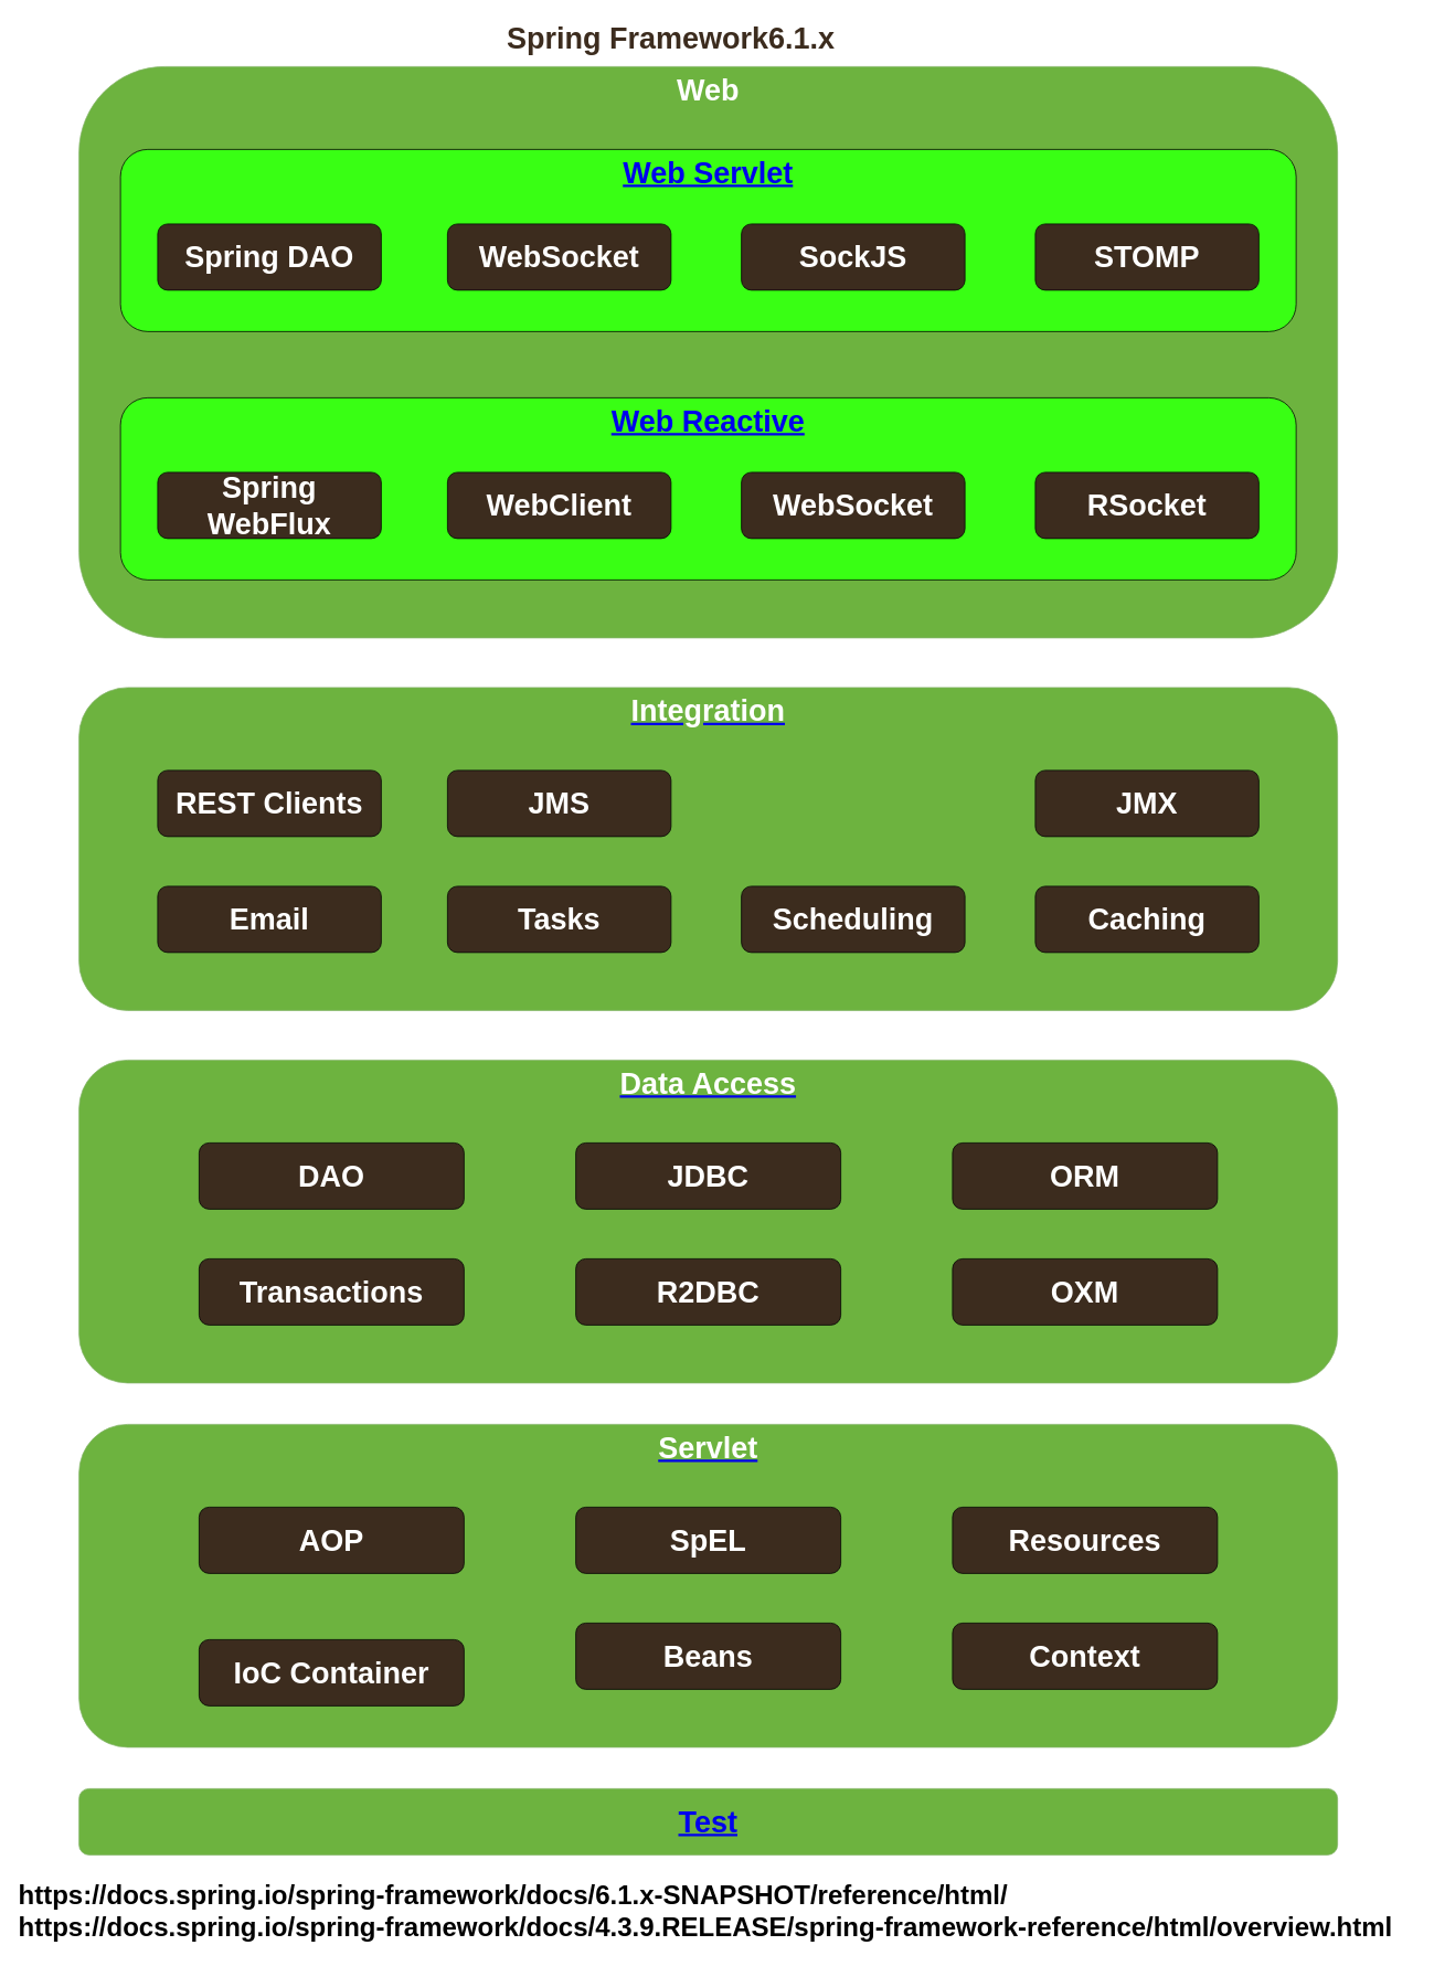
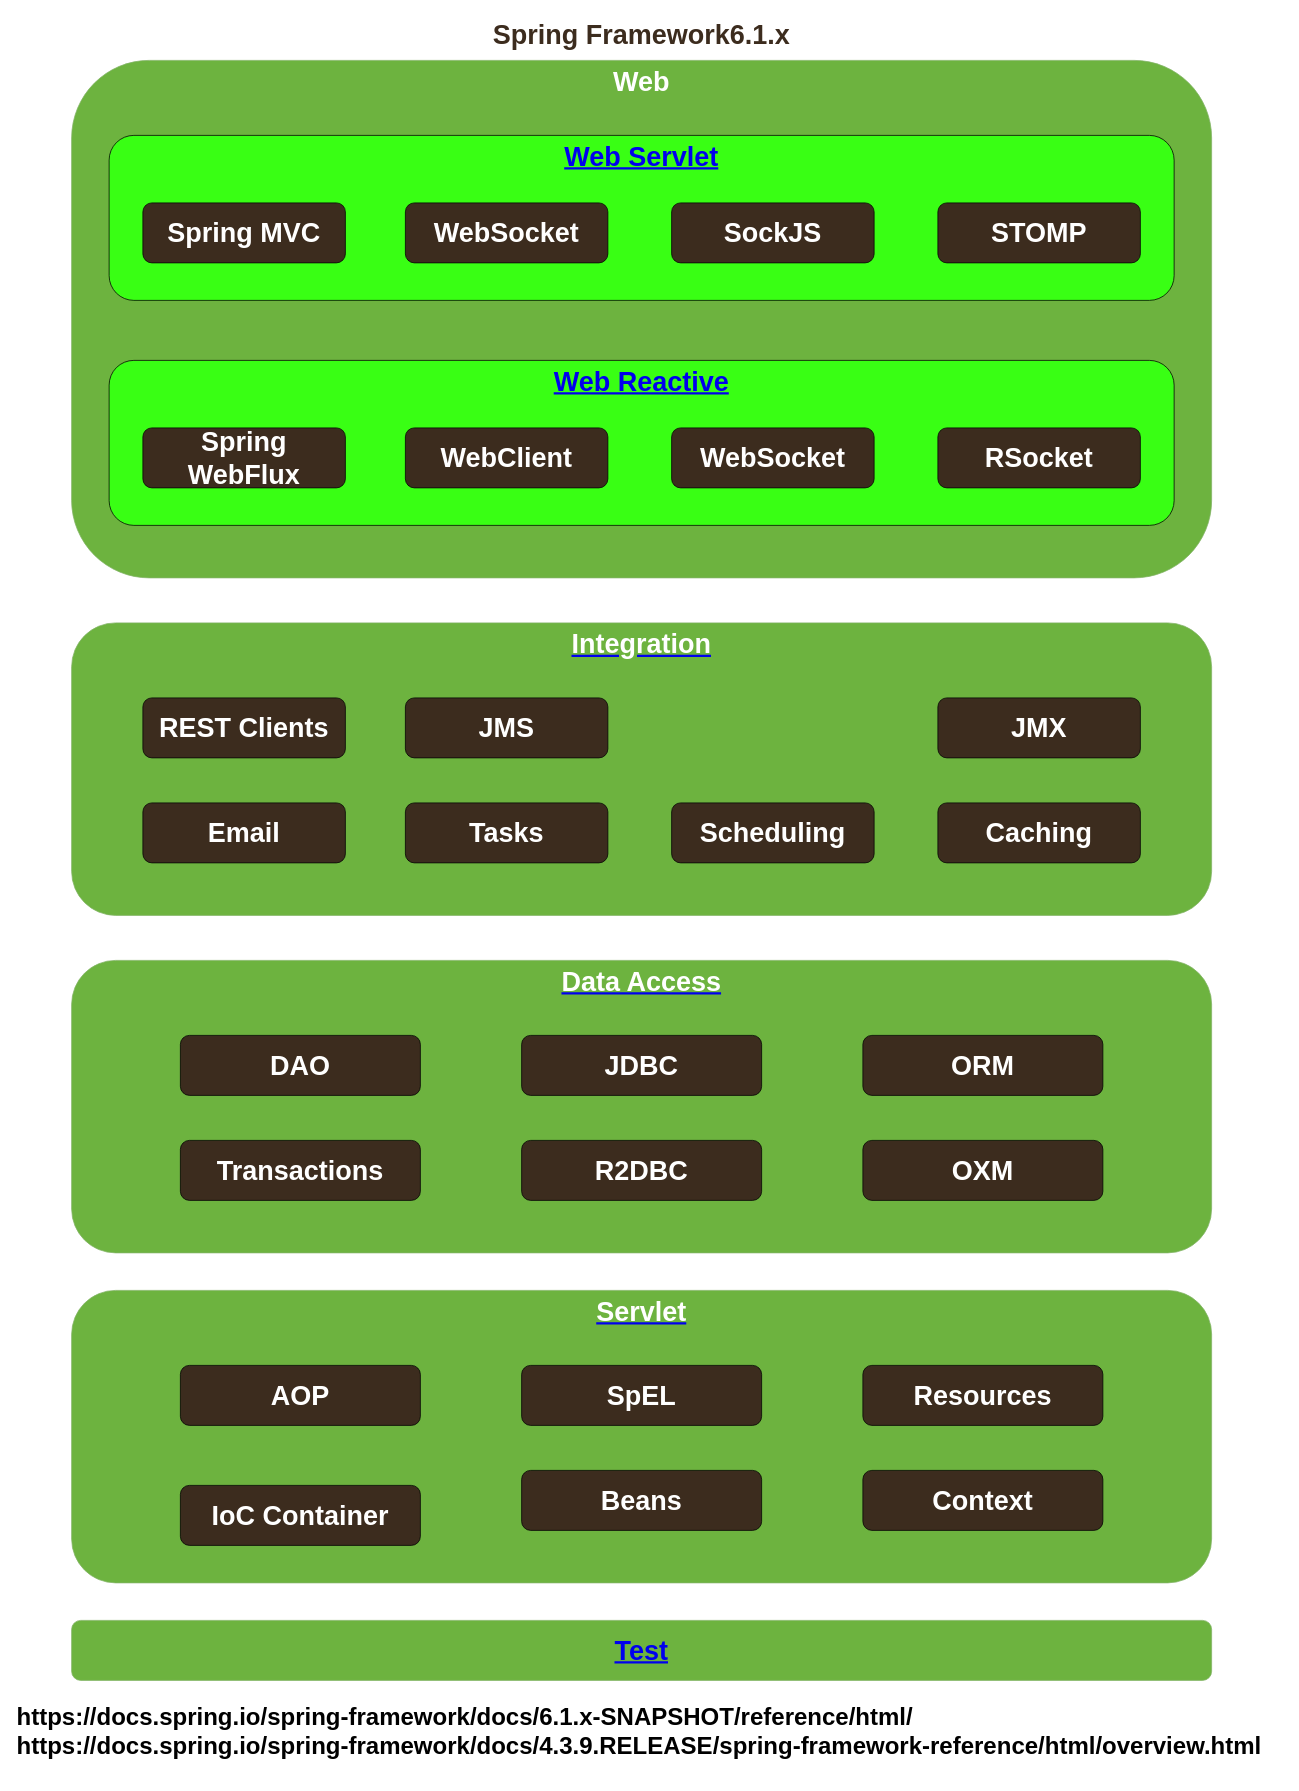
  <mxCell id="0" />
  <mxCell id="1" parent="0" />
  <mxCell id="2" value="&lt;font color=&quot;#ffffff&quot; style=&quot;font-size: 36px;&quot;&gt;&lt;a style=&quot;&quot; href=&quot;https://docs.spring.io/spring-framework/docs/6.1.x-SNAPSHOT/reference/html/testing.html&quot;&gt;Test&lt;/a&gt;&lt;/font&gt;" style="rounded=1;whiteSpace=wrap;html=1;fontStyle=1;fillColor=#6db33f;strokeColor=#82b366;" vertex="1" parent="1"><mxGeometry x="95" y="2160" width="1520" height="80" as="geometry" /></mxCell>
  <mxCell id="3" value="&lt;span style=&quot;font-size: 36px;&quot;&gt;&lt;a href=&quot;https://docs.spring.io/spring-framework/docs/6.1.x-SNAPSHOT/reference/html/core.html#spring-core&quot;&gt;&lt;font color=&quot;#ffffff&quot;&gt;Servlet&lt;/font&gt;&lt;/a&gt;&lt;/span&gt;" style="rounded=1;whiteSpace=wrap;html=1;fontStyle=1;fillColor=#6db33f;strokeColor=#82b366;glass=0;shadow=0;verticalAlign=top;" vertex="1" parent="1"><mxGeometry x="95" y="1720" width="1520" height="390" as="geometry" /></mxCell>
  <mxCell id="4" value="&lt;font color=&quot;#ffffff&quot; style=&quot;font-size: 36px;&quot;&gt;IoC Container&lt;/font&gt;" style="rounded=1;whiteSpace=wrap;html=1;fillColor=#3c2c1e;fontStyle=1;movable=1;resizable=1;rotatable=1;deletable=1;editable=1;locked=0;connectable=1;" vertex="1" parent="1"><mxGeometry x="240" y="1980" width="320" height="80" as="geometry" /></mxCell>
  <mxCell id="5" value="&lt;font color=&quot;#ffffff&quot; style=&quot;font-size: 36px;&quot;&gt;Beans&lt;br&gt;&lt;/font&gt;" style="rounded=1;whiteSpace=wrap;html=1;fillColor=#3c2c1e;fontStyle=1;movable=1;resizable=1;rotatable=1;deletable=1;editable=1;locked=0;connectable=1;" vertex="1" parent="1"><mxGeometry x="695" y="1960" width="320" height="80" as="geometry" /></mxCell>
  <mxCell id="6" value="&lt;font color=&quot;#ffffff&quot; style=&quot;font-size: 36px;&quot;&gt;Context&lt;br&gt;&lt;/font&gt;" style="rounded=1;whiteSpace=wrap;html=1;fillColor=#3c2c1e;fontStyle=1;movable=1;resizable=1;rotatable=1;deletable=1;editable=1;locked=0;connectable=1;" vertex="1" parent="1"><mxGeometry x="1150" y="1960" width="320" height="80" as="geometry" /></mxCell>
  <mxCell id="7" value="&lt;font color=&quot;#ffffff&quot; style=&quot;font-size: 36px;&quot;&gt;Resources&lt;br&gt;&lt;/font&gt;" style="rounded=1;whiteSpace=wrap;html=1;fillColor=#3c2c1e;fontStyle=1;movable=1;resizable=1;rotatable=1;deletable=1;editable=1;locked=0;connectable=1;" vertex="1" parent="1"><mxGeometry x="1150" y="1820" width="320" height="80" as="geometry" /></mxCell>
  <mxCell id="8" value="&lt;font color=&quot;#ffffff&quot; style=&quot;font-size: 36px;&quot;&gt;AOP&lt;/font&gt;" style="rounded=1;whiteSpace=wrap;html=1;fillColor=#3c2c1e;fontStyle=1;movable=1;resizable=1;rotatable=1;deletable=1;editable=1;locked=0;connectable=1;" vertex="1" parent="1"><mxGeometry x="240" y="1820" width="320" height="80" as="geometry" /></mxCell>
  <mxCell id="9" value="&lt;font color=&quot;#ffffff&quot; style=&quot;font-size: 36px;&quot;&gt;SpEL&lt;/font&gt;" style="rounded=1;whiteSpace=wrap;html=1;fillColor=#3c2c1e;fontStyle=1;movable=1;resizable=1;rotatable=1;deletable=1;editable=1;locked=0;connectable=1;" vertex="1" parent="1"><mxGeometry x="695" y="1820" width="320" height="80" as="geometry" /></mxCell>
  <mxCell id="10" value="&lt;span style=&quot;font-size: 36px;&quot;&gt;&lt;a href=&quot;https://docs.spring.io/spring-framework/docs/6.1.x-SNAPSHOT/reference/html/data-access.html&quot;&gt;&lt;font color=&quot;#ffffff&quot;&gt;Data Access&lt;/font&gt;&lt;/a&gt;&lt;/span&gt;" style="rounded=1;whiteSpace=wrap;html=1;fontStyle=1;fillColor=#6db33f;strokeColor=#82b366;glass=0;shadow=0;verticalAlign=top;" vertex="1" parent="1"><mxGeometry x="95" y="1280" width="1520" height="390" as="geometry" /></mxCell>
  <mxCell id="11" value="&lt;font color=&quot;#ffffff&quot; style=&quot;font-size: 36px;&quot;&gt;Transactions&lt;/font&gt;" style="rounded=1;whiteSpace=wrap;html=1;fillColor=#3c2c1e;fontStyle=1;movable=1;resizable=1;rotatable=1;deletable=1;editable=1;locked=0;connectable=1;" vertex="1" parent="1"><mxGeometry x="240" y="1520" width="320" height="80" as="geometry" /></mxCell>
  <mxCell id="12" value="&lt;font color=&quot;#ffffff&quot; style=&quot;font-size: 36px;&quot;&gt;R2DBC&lt;br&gt;&lt;/font&gt;" style="rounded=1;whiteSpace=wrap;html=1;fillColor=#3c2c1e;fontStyle=1;movable=1;resizable=1;rotatable=1;deletable=1;editable=1;locked=0;connectable=1;" vertex="1" parent="1"><mxGeometry x="695" y="1520" width="320" height="80" as="geometry" /></mxCell>
  <mxCell id="13" value="&lt;font color=&quot;#ffffff&quot; style=&quot;font-size: 36px;&quot;&gt;OXM&lt;br&gt;&lt;/font&gt;" style="rounded=1;whiteSpace=wrap;html=1;fillColor=#3c2c1e;fontStyle=1;movable=1;resizable=1;rotatable=1;deletable=1;editable=1;locked=0;connectable=1;" vertex="1" parent="1"><mxGeometry x="1150" y="1520" width="320" height="80" as="geometry" /></mxCell>
  <mxCell id="14" value="&lt;font color=&quot;#ffffff&quot; style=&quot;font-size: 36px;&quot;&gt;ORM&lt;br&gt;&lt;/font&gt;" style="rounded=1;whiteSpace=wrap;html=1;fillColor=#3c2c1e;fontStyle=1;movable=1;resizable=1;rotatable=1;deletable=1;editable=1;locked=0;connectable=1;" vertex="1" parent="1"><mxGeometry x="1150" y="1380" width="320" height="80" as="geometry" /></mxCell>
  <mxCell id="15" value="&lt;font color=&quot;#ffffff&quot; style=&quot;font-size: 36px;&quot;&gt;DAO&lt;/font&gt;" style="rounded=1;whiteSpace=wrap;html=1;fillColor=#3c2c1e;fontStyle=1;movable=1;resizable=1;rotatable=1;deletable=1;editable=1;locked=0;connectable=1;" vertex="1" parent="1"><mxGeometry x="240" y="1380" width="320" height="80" as="geometry" /></mxCell>
  <mxCell id="16" value="&lt;font color=&quot;#ffffff&quot; style=&quot;font-size: 36px;&quot;&gt;JDBC&lt;/font&gt;" style="rounded=1;whiteSpace=wrap;html=1;fillColor=#3c2c1e;fontStyle=1;movable=1;resizable=1;rotatable=1;deletable=1;editable=1;locked=0;connectable=1;" vertex="1" parent="1"><mxGeometry x="695" y="1380" width="320" height="80" as="geometry" /></mxCell>
  <mxCell id="17" value="&lt;span style=&quot;font-size: 36px;&quot;&gt;&lt;a href=&quot;https://docs.spring.io/spring-framework/docs/6.1.x-SNAPSHOT/reference/html/integration.html&quot;&gt;&lt;font color=&quot;#ffffff&quot;&gt;Integration&lt;/font&gt;&lt;/a&gt;&lt;/span&gt;" style="rounded=1;whiteSpace=wrap;html=1;fontStyle=1;fillColor=#6db33f;strokeColor=#82b366;glass=0;shadow=0;verticalAlign=top;" vertex="1" parent="1"><mxGeometry x="95" y="830" width="1520" height="390" as="geometry" /></mxCell>
  <mxCell id="18" value="&lt;font color=&quot;#ffffff&quot; style=&quot;font-size: 36px;&quot;&gt;JMS&lt;br&gt;&lt;/font&gt;" style="rounded=1;whiteSpace=wrap;html=1;fillColor=#3c2c1e;fontStyle=1;movable=1;resizable=1;rotatable=1;deletable=1;editable=1;locked=0;connectable=1;" vertex="1" parent="1"><mxGeometry x="540" y="930" width="270" height="80" as="geometry" /></mxCell>
  <mxCell id="19" value="&lt;font color=&quot;#ffffff&quot; style=&quot;font-size: 36px;&quot;&gt;REST Clients&lt;/font&gt;" style="rounded=1;whiteSpace=wrap;html=1;fillColor=#3c2c1e;fontStyle=1;movable=1;resizable=1;rotatable=1;deletable=1;editable=1;locked=0;connectable=1;" vertex="1" parent="1"><mxGeometry x="190" y="930" width="270" height="80" as="geometry" /></mxCell>
  <mxCell id="20" value="&lt;font color=&quot;#ffffff&quot; style=&quot;font-size: 36px;&quot;&gt;JMX&lt;/font&gt;" style="rounded=1;whiteSpace=wrap;html=1;fillColor=#3c2c1e;fontStyle=1;movable=1;resizable=1;rotatable=1;deletable=1;editable=1;locked=0;connectable=1;" vertex="1" parent="1"><mxGeometry x="1250" y="930" width="270" height="80" as="geometry" /></mxCell>
  <mxCell id="21" value="&lt;font color=&quot;#ffffff&quot; style=&quot;font-size: 36px;&quot;&gt;Tasks&lt;br&gt;&lt;/font&gt;" style="rounded=1;whiteSpace=wrap;html=1;fillColor=#3c2c1e;fontStyle=1;movable=1;resizable=1;rotatable=1;deletable=1;editable=1;locked=0;connectable=1;" vertex="1" parent="1"><mxGeometry x="540" y="1070" width="270" height="80" as="geometry" /></mxCell>
  <mxCell id="22" value="&lt;font color=&quot;#ffffff&quot; style=&quot;font-size: 36px;&quot;&gt;Scheduling&lt;/font&gt;" style="rounded=1;whiteSpace=wrap;html=1;fillColor=#3c2c1e;fontStyle=1;movable=1;resizable=1;rotatable=1;deletable=1;editable=1;locked=0;connectable=1;" vertex="1" parent="1"><mxGeometry x="895" y="1070" width="270" height="80" as="geometry" /></mxCell>
  <mxCell id="23" value="&lt;font color=&quot;#ffffff&quot; style=&quot;font-size: 36px;&quot;&gt;Email&lt;/font&gt;" style="rounded=1;whiteSpace=wrap;html=1;fillColor=#3c2c1e;fontStyle=1;movable=1;resizable=1;rotatable=1;deletable=1;editable=1;locked=0;connectable=1;" vertex="1" parent="1"><mxGeometry x="190" y="1070" width="270" height="80" as="geometry" /></mxCell>
  <mxCell id="24" value="&lt;font color=&quot;#ffffff&quot; style=&quot;font-size: 36px;&quot;&gt;Caching&lt;/font&gt;" style="rounded=1;whiteSpace=wrap;html=1;fillColor=#3c2c1e;fontStyle=1;movable=1;resizable=1;rotatable=1;deletable=1;editable=1;locked=0;connectable=1;" vertex="1" parent="1"><mxGeometry x="1250" y="1070" width="270" height="80" as="geometry" /></mxCell>
  <mxCell id="25" value="&lt;font color=&quot;#ffffff&quot;&gt;&lt;span style=&quot;font-size: 36px;&quot;&gt;Web&lt;/span&gt;&lt;/font&gt;" style="rounded=1;whiteSpace=wrap;html=1;fontStyle=1;fillColor=#6db33f;strokeColor=#82b366;glass=0;shadow=0;verticalAlign=top;" vertex="1" parent="1"><mxGeometry x="95" y="80" width="1520" height="690" as="geometry" /></mxCell>
  <mxCell id="26" value="&lt;font color=&quot;#e1d5e7&quot; style=&quot;font-size: 36px;&quot;&gt;&lt;b style=&quot;&quot;&gt;&lt;a style=&quot;&quot; href=&quot;https://docs.spring.io/spring-framework/docs/6.1.x-SNAPSHOT/reference/html/web.html&quot;&gt;Web Servlet&lt;/a&gt;&lt;/b&gt;&lt;/font&gt;" style="rounded=1;whiteSpace=wrap;html=1;fillColor=#39ff14;verticalAlign=top;fontColor=#FFFFFF;" vertex="1" parent="1"><mxGeometry x="145" y="180" width="1420" height="220" as="geometry" /></mxCell>
  <mxCell id="27" value="&lt;font color=&quot;#ffffff&quot; style=&quot;font-size: 36px;&quot;&gt;WebSocket&lt;br&gt;&lt;/font&gt;" style="rounded=1;whiteSpace=wrap;html=1;fillColor=#3c2c1e;fontStyle=1;movable=1;resizable=1;rotatable=1;deletable=1;editable=1;locked=0;connectable=1;" vertex="1" parent="1"><mxGeometry x="540" y="270" width="270" height="80" as="geometry" /></mxCell>
  <mxCell id="28" value="&lt;font color=&quot;#ffffff&quot; style=&quot;font-size: 36px;&quot;&gt;SockJS&lt;/font&gt;" style="rounded=1;whiteSpace=wrap;html=1;fillColor=#3c2c1e;fontStyle=1;movable=1;resizable=1;rotatable=1;deletable=1;editable=1;locked=0;connectable=1;" vertex="1" parent="1"><mxGeometry x="895" y="270" width="270" height="80" as="geometry" /></mxCell>
- <mxCell id="29" value="&lt;font color=&quot;#ffffff&quot;&gt;&lt;span style=&quot;font-size: 36px;&quot;&gt;Spring DAO&lt;/span&gt;&lt;/font&gt;" style="rounded=1;whiteSpace=wrap;html=1;fillColor=#3c2c1e;fontStyle=1;movable=1;resizable=1;rotatable=1;deletable=1;editable=1;locked=0;connectable=1;" vertex="1" parent="1"><mxGeometry x="190" y="270" width="270" height="80" as="geometry" /></mxCell>
+ <mxCell id="29" value="&lt;font color=&quot;#ffffff&quot;&gt;&lt;span style=&quot;font-size: 36px;&quot;&gt;Spring MVC&lt;/span&gt;&lt;/font&gt;" style="rounded=1;whiteSpace=wrap;html=1;fillColor=#3c2c1e;fontStyle=1;movable=1;resizable=1;rotatable=1;deletable=1;editable=1;locked=0;connectable=1;" vertex="1" parent="1"><mxGeometry x="190" y="270" width="270" height="80" as="geometry" /></mxCell>
  <mxCell id="30" value="&lt;font color=&quot;#ffffff&quot; style=&quot;font-size: 36px;&quot;&gt;STOMP&lt;/font&gt;" style="rounded=1;whiteSpace=wrap;html=1;fillColor=#3c2c1e;fontStyle=1;movable=1;resizable=1;rotatable=1;deletable=1;editable=1;locked=0;connectable=1;" vertex="1" parent="1"><mxGeometry x="1250" y="270" width="270" height="80" as="geometry" /></mxCell>
  <mxCell id="31" value="&lt;font color=&quot;#ffffff&quot; style=&quot;font-size: 36px;&quot;&gt;&lt;b&gt;&lt;a href=&quot;https://docs.spring.io/spring-framework/docs/6.1.x-SNAPSHOT/reference/html/web-reactive.html&quot;&gt;Web Reactive&lt;/a&gt;&lt;/b&gt;&lt;/font&gt;" style="rounded=1;whiteSpace=wrap;html=1;fillColor=#39ff14;verticalAlign=top;" vertex="1" parent="1"><mxGeometry x="145" y="480" width="1420" height="220" as="geometry" /></mxCell>
  <mxCell id="32" value="&lt;font color=&quot;#ffffff&quot; style=&quot;font-size: 36px;&quot;&gt;WebClient&lt;br&gt;&lt;/font&gt;" style="rounded=1;whiteSpace=wrap;html=1;fillColor=#3c2c1e;fontStyle=1;movable=1;resizable=1;rotatable=1;deletable=1;editable=1;locked=0;connectable=1;" vertex="1" parent="1"><mxGeometry x="540" y="570" width="270" height="80" as="geometry" /></mxCell>
  <mxCell id="33" value="&lt;font color=&quot;#ffffff&quot; style=&quot;font-size: 36px;&quot;&gt;WebSocket&lt;/font&gt;" style="rounded=1;whiteSpace=wrap;html=1;fillColor=#3c2c1e;fontStyle=1;movable=1;resizable=1;rotatable=1;deletable=1;editable=1;locked=0;connectable=1;" vertex="1" parent="1"><mxGeometry x="895" y="570" width="270" height="80" as="geometry" /></mxCell>
  <mxCell id="34" value="&lt;font color=&quot;#ffffff&quot; style=&quot;font-size: 36px;&quot;&gt;Spring WebFlux&lt;/font&gt;" style="rounded=1;whiteSpace=wrap;html=1;fillColor=#3c2c1e;fontStyle=1;movable=1;resizable=1;rotatable=1;deletable=1;editable=1;locked=0;connectable=1;" vertex="1" parent="1"><mxGeometry x="190" y="570" width="270" height="80" as="geometry" /></mxCell>
  <mxCell id="35" value="&lt;font color=&quot;#ffffff&quot; style=&quot;font-size: 36px;&quot;&gt;RSocket&lt;/font&gt;" style="rounded=1;whiteSpace=wrap;html=1;fillColor=#3c2c1e;fontStyle=1;movable=1;resizable=1;rotatable=1;deletable=1;editable=1;locked=0;connectable=1;" vertex="1" parent="1"><mxGeometry x="1250" y="570" width="270" height="80" as="geometry" /></mxCell>
  <mxCell id="36" value="&lt;font style=&quot;font-size: 32px;&quot;&gt;https://docs.spring.io/spring-framework/docs/6.1.x-SNAPSHOT/reference/html/&lt;br&gt;&lt;span style=&quot;&quot;&gt;https://docs.spring.io/spring-framework/docs/4.3.9.RELEASE/spring-framework-reference/html/overview.html&lt;/span&gt;&lt;br&gt;&lt;/font&gt;" style="text;html=1;strokeColor=none;fillColor=none;align=left;verticalAlign=middle;whiteSpace=wrap;rounded=0;fontStyle=1" vertex="1" parent="1"><mxGeometry x="20" y="2250" width="1690" height="116" as="geometry" /></mxCell>
- <mxCell id="37" value="&lt;font color=&quot;#3c2c1e&quot; style=&quot;font-size: 36px;&quot;&gt;Spring Framework6.1.x&lt;/font&gt;" style="text;html=1;strokeColor=none;fillColor=none;align=center;verticalAlign=middle;whiteSpace=wrap;rounded=0;fontStyle=1" vertex="1" parent="1"><mxGeometry x="605" y="20" width="410" height="50" as="geometry" /></mxCell>
+ <mxCell id="37" value="&lt;font color=&quot;#3c2c1e&quot; style=&quot;font-size: 36px;&quot;&gt;Spring Framework6.1.x&lt;/font&gt;" style="text;html=1;strokeColor=none;fillColor=none;align=center;verticalAlign=middle;whiteSpace=wrap;rounded=0;fontStyle=1" vertex="1" parent="1"><mxGeometry x="650" y="20" width="410" height="50" as="geometry" /></mxCell>
